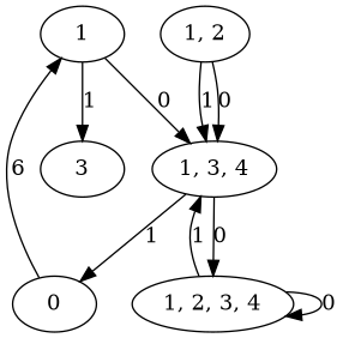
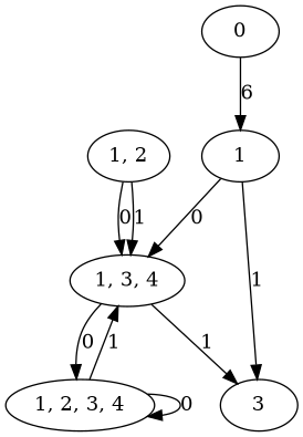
  digraph {
    1
    "1, 3, 4"
    3
    "1, 2, 3, 4"
    "1, 2"
    0
    1 -> "1, 3, 4" [label=0]
    1 -> 3 [label=1]
-   "1, 3, 4" -> 0 [label=1]
+   "1, 3, 4" -> 3 [label=1]
    "1, 3, 4" -> "1, 2, 3, 4" [label=0]
    "1, 2, 3, 4" -> "1, 3, 4" [label=1]
    "1, 2, 3, 4" -> "1, 2, 3, 4" [label=0]
    "1, 2" -> "1, 3, 4" [label=0]
    "1, 2" -> "1, 3, 4" [label=1]
    0 -> 1 [label=6]
  }
